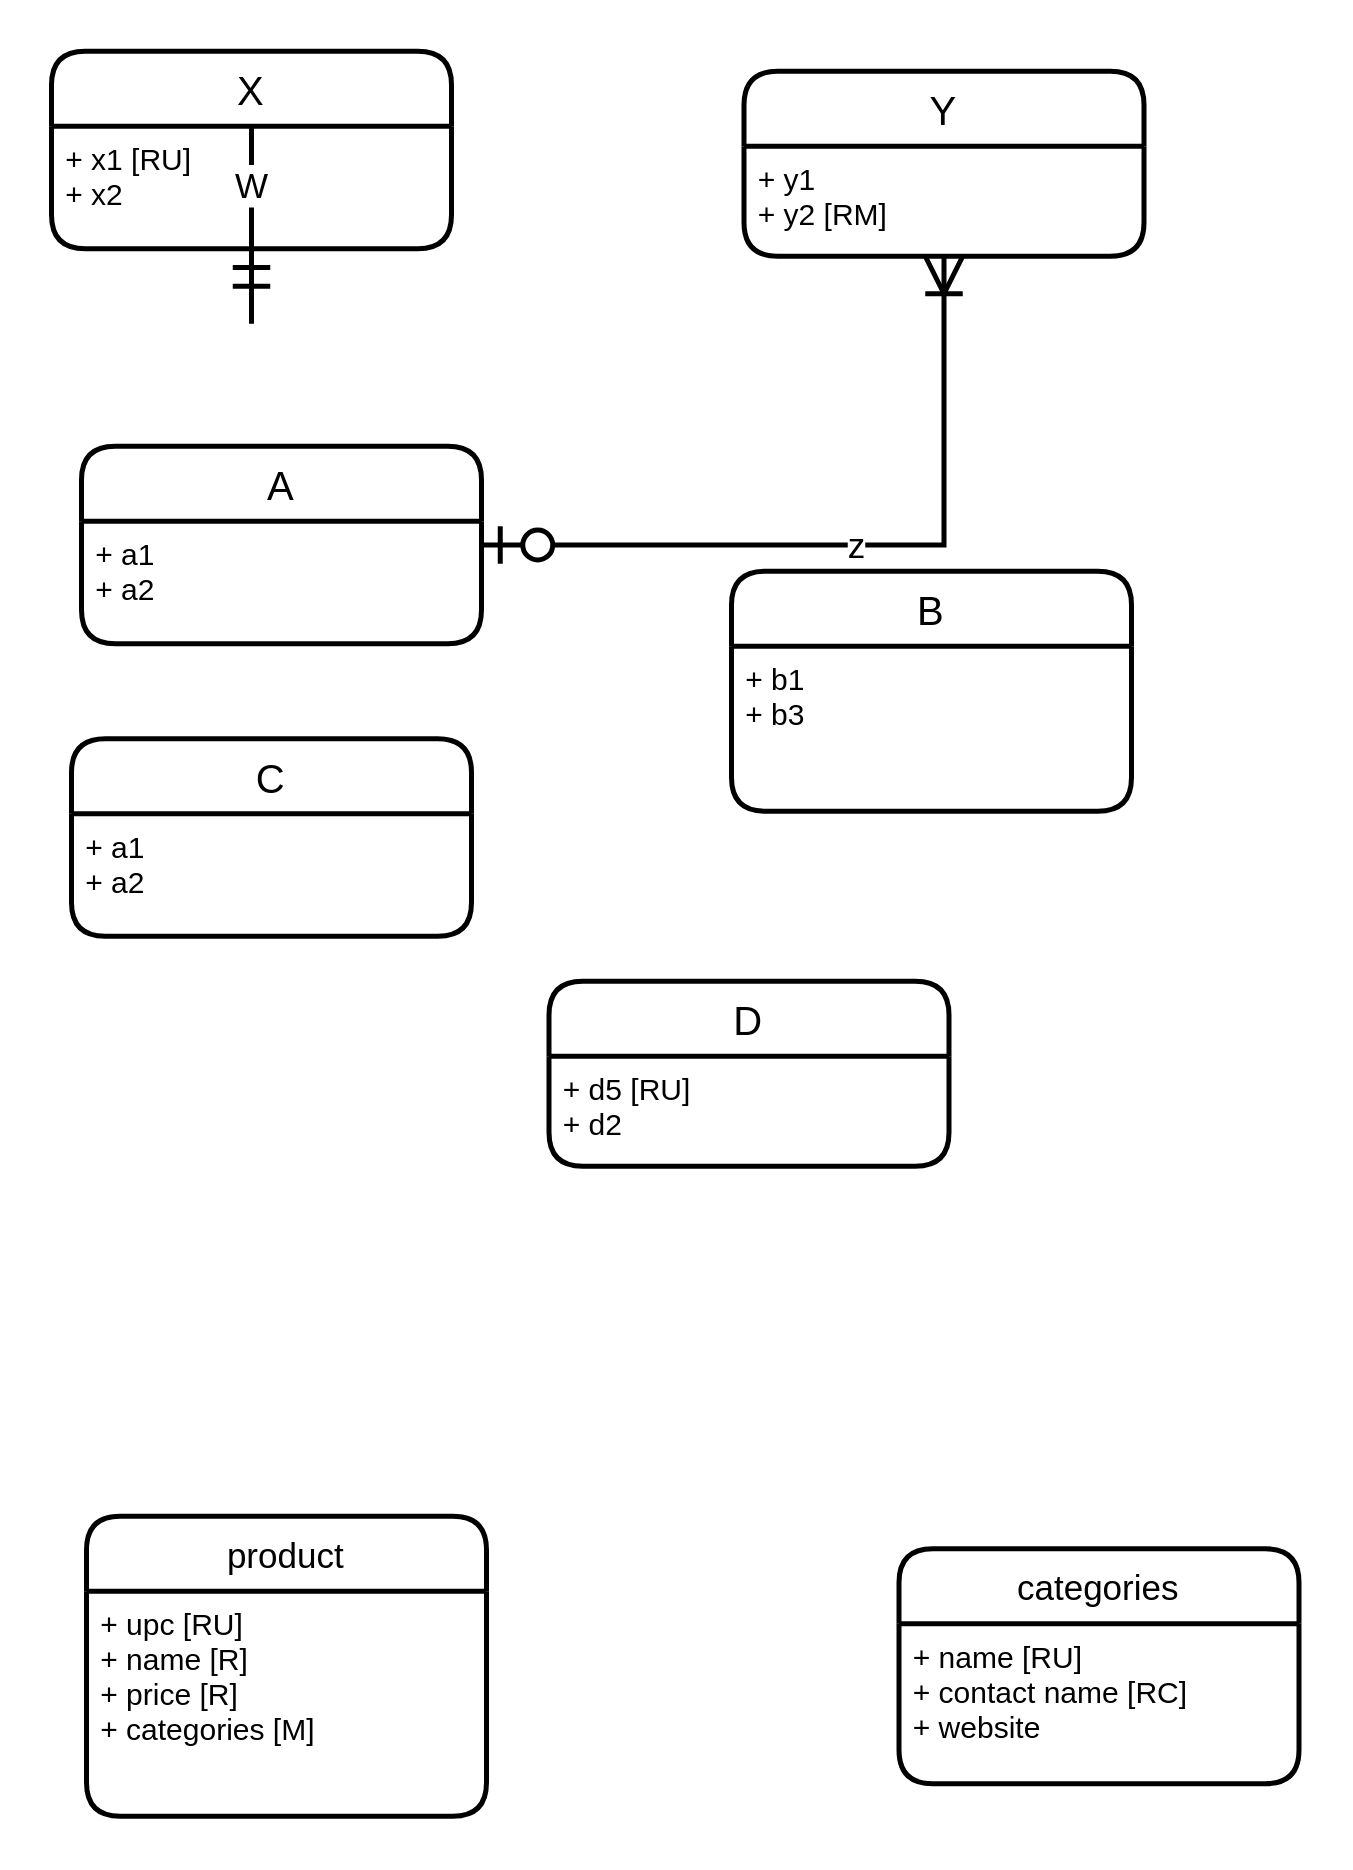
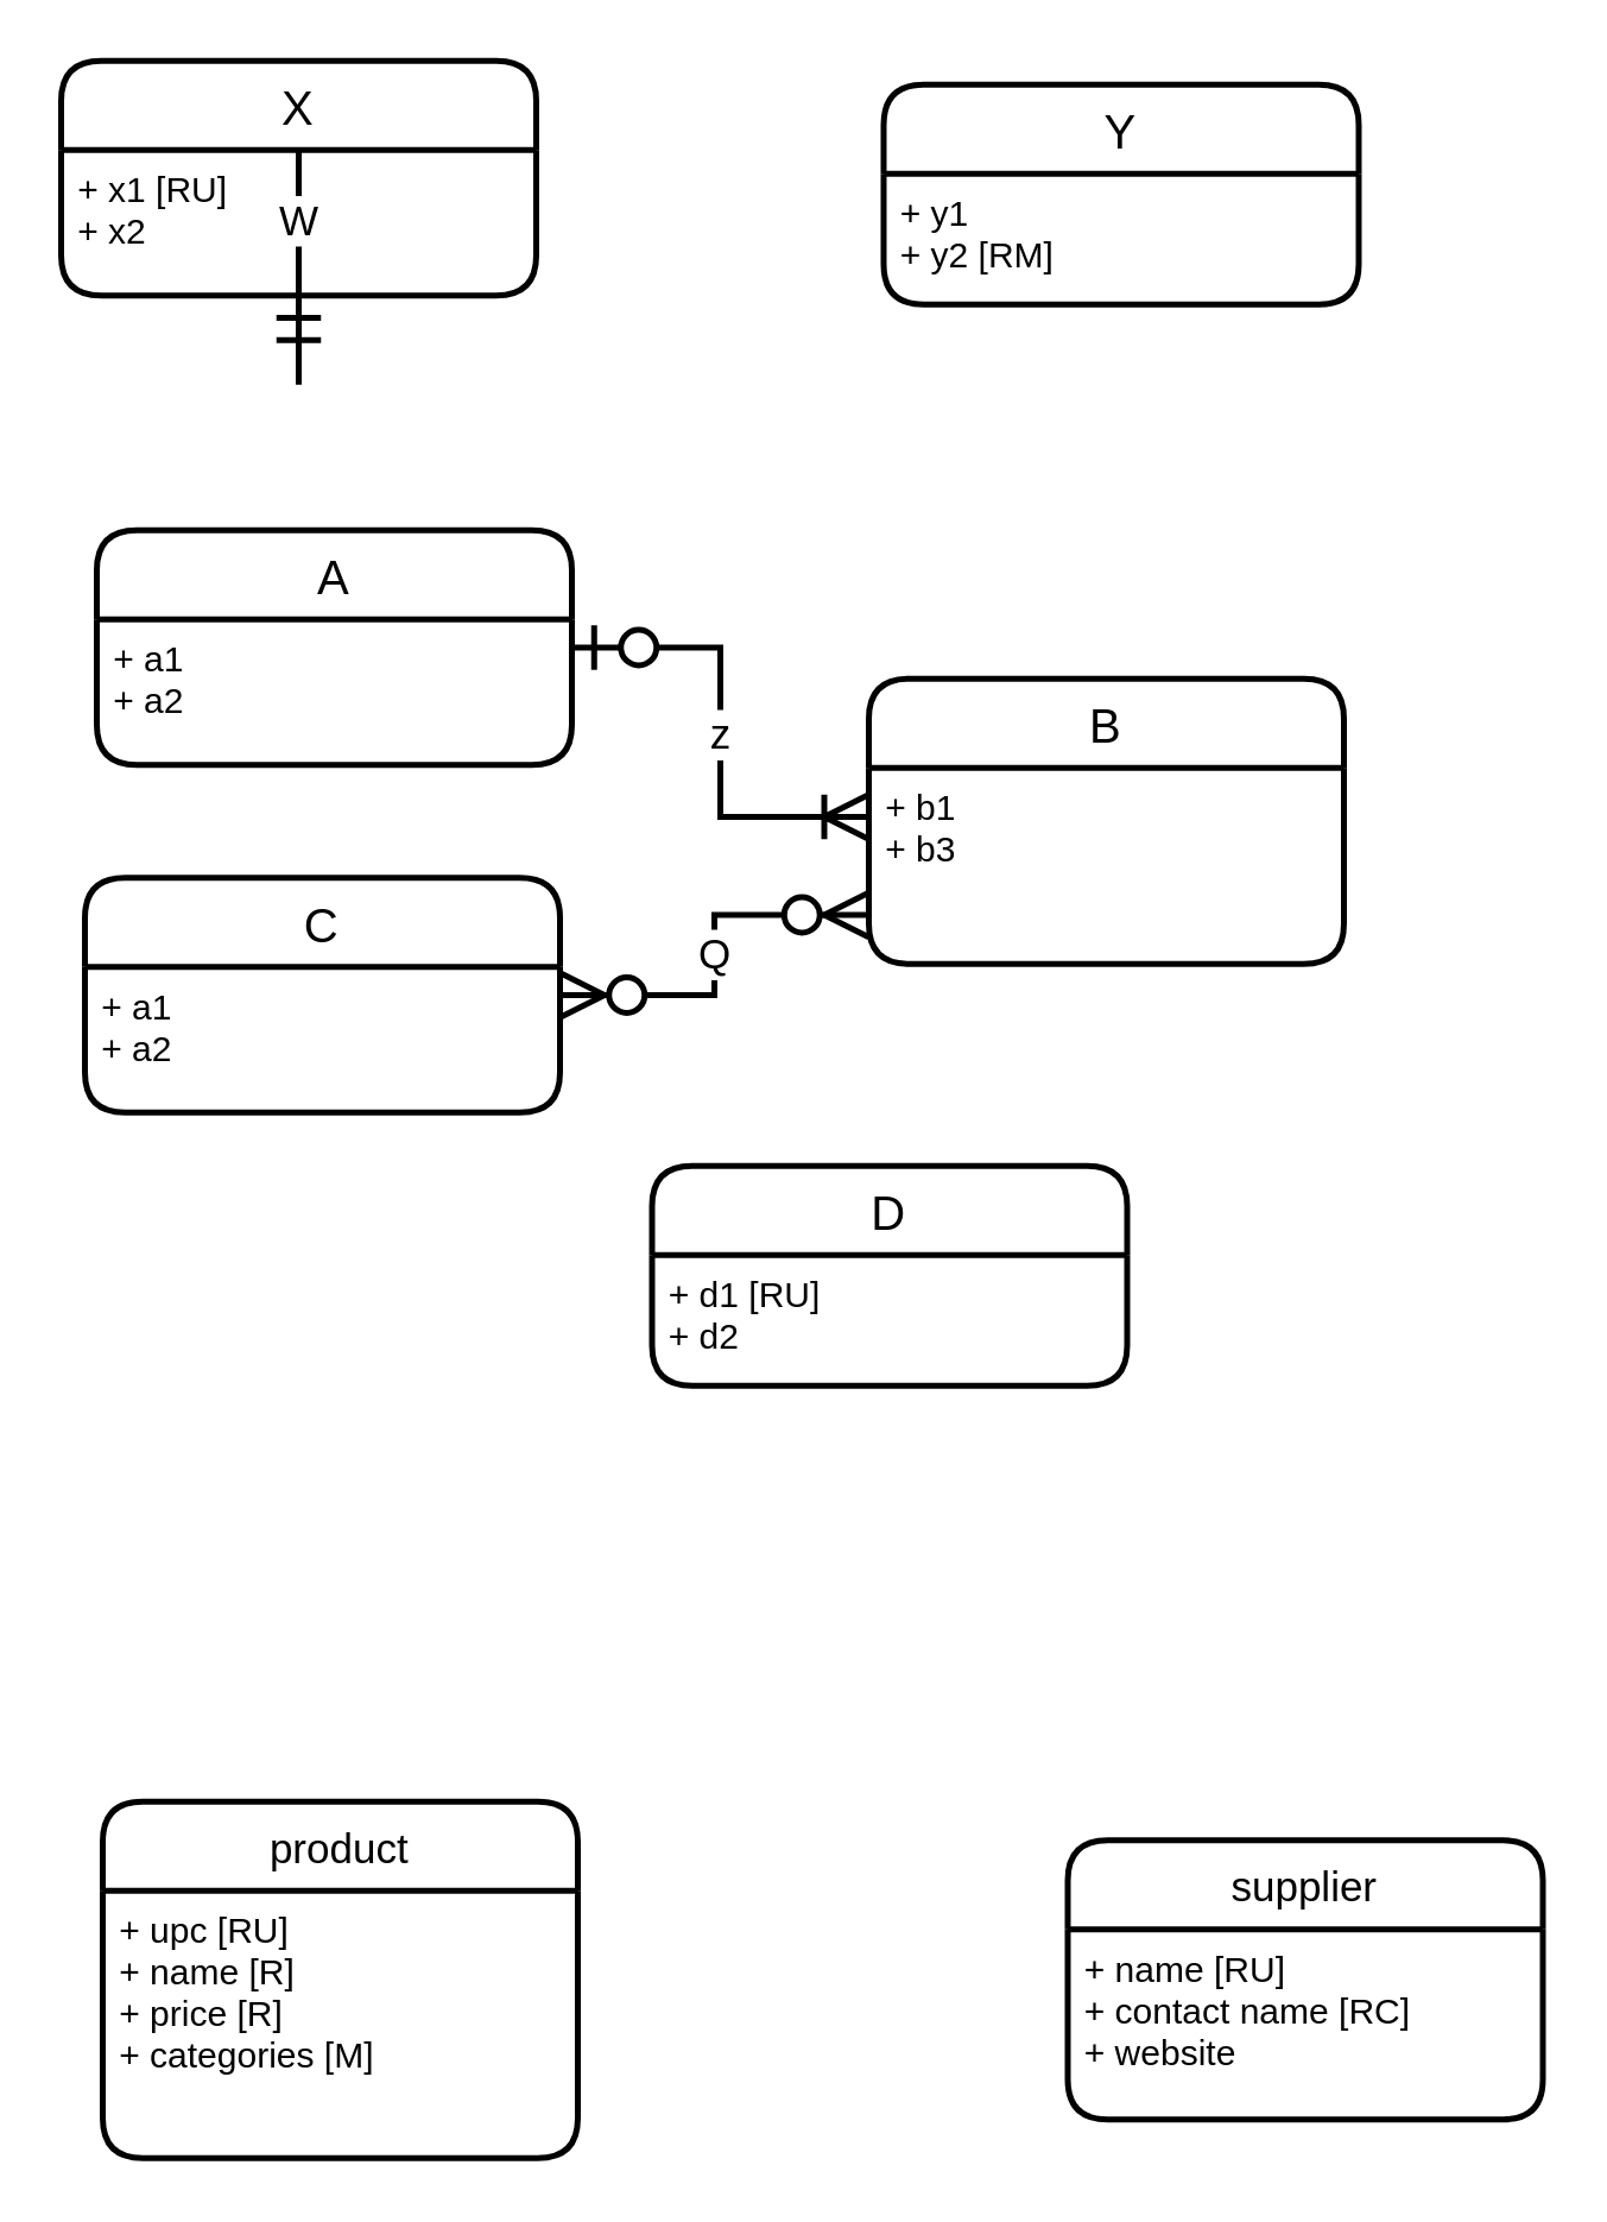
  <mxCell id="0" />
  <mxCell id="1" parent="0" />
  <mxCell id="2" value="product" style="swimlane;childLayout=stackLayout;horizontal=1;startSize=30;horizontalStack=0;rounded=1;fontSize=14;fontStyle=0;strokeWidth=2;resizeParent=0;resizeLast=1;shadow=0;dashed=0;align=center;" vertex="1" parent="1"><mxGeometry x="34" y="606" width="160" height="120" as="geometry" /></mxCell>
  <mxCell id="3" value="+ upc [RU]&#10;+ name [R]&#10;+ price [R]&#10;+ categories [M]" style="align=left;strokeColor=none;fillColor=none;spacingLeft=4;fontSize=12;verticalAlign=top;resizable=0;rotatable=0;part=1;" vertex="1" parent="2"><mxGeometry y="30" width="160" height="90" as="geometry" /></mxCell>
- <mxCell id="4" value="categories" style="swimlane;childLayout=stackLayout;horizontal=1;startSize=30;horizontalStack=0;rounded=1;fontSize=14;fontStyle=0;strokeWidth=2;resizeParent=0;resizeLast=1;shadow=0;dashed=0;align=center;" vertex="1" parent="1"><mxGeometry x="359" y="619" width="160" height="94" as="geometry" /></mxCell>
+ <mxCell id="4" value="supplier" style="swimlane;childLayout=stackLayout;horizontal=1;startSize=30;horizontalStack=0;rounded=1;fontSize=14;fontStyle=0;strokeWidth=2;resizeParent=0;resizeLast=1;shadow=0;dashed=0;align=center;" vertex="1" parent="1"><mxGeometry x="359" y="619" width="160" height="94" as="geometry" /></mxCell>
  <mxCell id="5" value="+ name [RU]&#10;+ contact name [RC]&#10;+ website" style="align=left;strokeColor=none;fillColor=none;spacingLeft=4;fontSize=12;verticalAlign=top;resizable=0;rotatable=0;part=1;" vertex="1" parent="4"><mxGeometry y="30" width="160" height="64" as="geometry" /></mxCell>
  <mxCell id="6" value="W" style="edgeStyle=orthogonalEdgeStyle;rounded=0;orthogonalLoop=1;jettySize=auto;html=1;startArrow=ERmandOne;startFill=0;startSize=12;endArrow=ERmandOne;endFill=0;endSize=12;strokeWidth=2;fontSize=14;" edge="1" parent="1" source="7" target="8"><mxGeometry relative="1" as="geometry" /></mxCell>
  <mxCell id="7" value="X" style="swimlane;childLayout=stackLayout;horizontal=1;startSize=30;horizontalStack=0;rounded=1;fontSize=16;fontStyle=0;strokeWidth=2;resizeParent=0;resizeLast=1;shadow=0;dashed=0;align=center;" vertex="1" parent="1"><mxGeometry x="20" y="20" width="160" height="79" as="geometry" /></mxCell>
  <mxCell id="8" value="+ x1 [RU]&#10;+ x2&#10;" style="align=left;strokeColor=none;fillColor=none;spacingLeft=4;fontSize=12;verticalAlign=top;resizable=0;rotatable=0;part=1;" vertex="1" parent="7"><mxGeometry y="30" width="160" height="49" as="geometry" /></mxCell>
- <mxCell id="9" value="z" style="edgeStyle=orthogonalEdgeStyle;rounded=0;orthogonalLoop=1;jettySize=auto;html=1;startArrow=ERzeroToOne;startFill=1;startSize=12;endArrow=ERoneToMany;endFill=0;endSize=12;strokeWidth=2;fontSize=14;" edge="1" parent="1" source="10" target="14"><mxGeometry relative="1" as="geometry" /></mxCell>
+ <mxCell id="9" value="z" style="edgeStyle=orthogonalEdgeStyle;rounded=0;orthogonalLoop=1;jettySize=auto;html=1;entryX=0;entryY=0.25;entryDx=0;entryDy=0;startArrow=ERzeroToOne;startFill=1;startSize=12;endArrow=ERoneToMany;endFill=0;endSize=12;strokeWidth=2;fontSize=14;entryPerimeter=0;" edge="1" parent="1" source="10" target="18"><mxGeometry relative="1" as="geometry" /></mxCell>
  <mxCell id="10" value="A" style="swimlane;childLayout=stackLayout;horizontal=1;startSize=30;horizontalStack=0;rounded=1;fontSize=16;fontStyle=0;strokeWidth=2;resizeParent=0;resizeLast=1;shadow=0;dashed=0;align=center;" vertex="1" parent="1"><mxGeometry x="32" y="178" width="160" height="79" as="geometry" /></mxCell>
  <mxCell id="11" value="+ a1&#10;+ a2" style="align=left;strokeColor=none;fillColor=none;spacingLeft=4;fontSize=12;verticalAlign=top;resizable=0;rotatable=0;part=1;" vertex="1" parent="10"><mxGeometry y="30" width="160" height="49" as="geometry" /></mxCell>
+ <mxCell id="12" value="Q" style="edgeStyle=orthogonalEdgeStyle;rounded=0;orthogonalLoop=1;jettySize=auto;html=1;startArrow=ERzeroToMany;startFill=1;startSize=12;endArrow=ERzeroToMany;endFill=1;endSize=12;strokeWidth=2;fontSize=14;entryX=0;entryY=0.75;entryDx=0;entryDy=0;" edge="1" parent="1" source="15" target="18"><mxGeometry relative="1" as="geometry" /></mxCell>
  <mxCell id="13" value="Y" style="swimlane;childLayout=stackLayout;horizontal=1;startSize=30;horizontalStack=0;rounded=1;fontSize=16;fontStyle=0;strokeWidth=2;resizeParent=0;resizeLast=1;shadow=0;dashed=0;align=center;" vertex="1" parent="1"><mxGeometry x="297" y="28" width="160" height="74" as="geometry" /></mxCell>
  <mxCell id="14" value="+ y1&#10;+ y2 [RM]" style="align=left;strokeColor=none;fillColor=none;spacingLeft=4;fontSize=12;verticalAlign=top;resizable=0;rotatable=0;part=1;" vertex="1" parent="13"><mxGeometry y="30" width="160" height="44" as="geometry" /></mxCell>
  <mxCell id="15" value="C" style="swimlane;childLayout=stackLayout;horizontal=1;startSize=30;horizontalStack=0;rounded=1;fontSize=16;fontStyle=0;strokeWidth=2;resizeParent=0;resizeLast=1;shadow=0;dashed=0;align=center;" vertex="1" parent="1"><mxGeometry x="28" y="295" width="160" height="79" as="geometry" /></mxCell>
  <mxCell id="16" value="+ a1 &#10;+ a2" style="align=left;strokeColor=none;fillColor=none;spacingLeft=4;fontSize=12;verticalAlign=top;resizable=0;rotatable=0;part=1;" vertex="1" parent="15"><mxGeometry y="30" width="160" height="49" as="geometry" /></mxCell>
  <mxCell id="17" value="B" style="swimlane;childLayout=stackLayout;horizontal=1;startSize=30;horizontalStack=0;rounded=1;fontSize=16;fontStyle=0;strokeWidth=2;resizeParent=0;resizeLast=1;shadow=0;dashed=0;align=center;" vertex="1" parent="1"><mxGeometry x="292" y="228" width="160" height="96" as="geometry" /></mxCell>
  <mxCell id="18" value="+ b1&#10;+ b3" style="align=left;strokeColor=none;fillColor=none;spacingLeft=4;fontSize=12;verticalAlign=top;resizable=0;rotatable=0;part=1;" vertex="1" parent="17"><mxGeometry y="30" width="160" height="66" as="geometry" /></mxCell>
  <mxCell id="19" value="D" style="swimlane;childLayout=stackLayout;horizontal=1;startSize=30;horizontalStack=0;rounded=1;fontSize=16;fontStyle=0;strokeWidth=2;resizeParent=0;resizeLast=1;shadow=0;dashed=0;align=center;" vertex="1" parent="1"><mxGeometry x="219" y="392" width="160" height="74" as="geometry" /></mxCell>
- <mxCell id="20" value="+ d5 [RU]&#10;+ d2" style="align=left;strokeColor=none;fillColor=none;spacingLeft=4;fontSize=12;verticalAlign=top;resizable=0;rotatable=0;part=1;" vertex="1" parent="19"><mxGeometry y="30" width="160" height="44" as="geometry" /></mxCell>
+ <mxCell id="20" value="+ d1 [RU]&#10;+ d2" style="align=left;strokeColor=none;fillColor=none;spacingLeft=4;fontSize=12;verticalAlign=top;resizable=0;rotatable=0;part=1;" vertex="1" parent="19"><mxGeometry y="30" width="160" height="44" as="geometry" /></mxCell>
